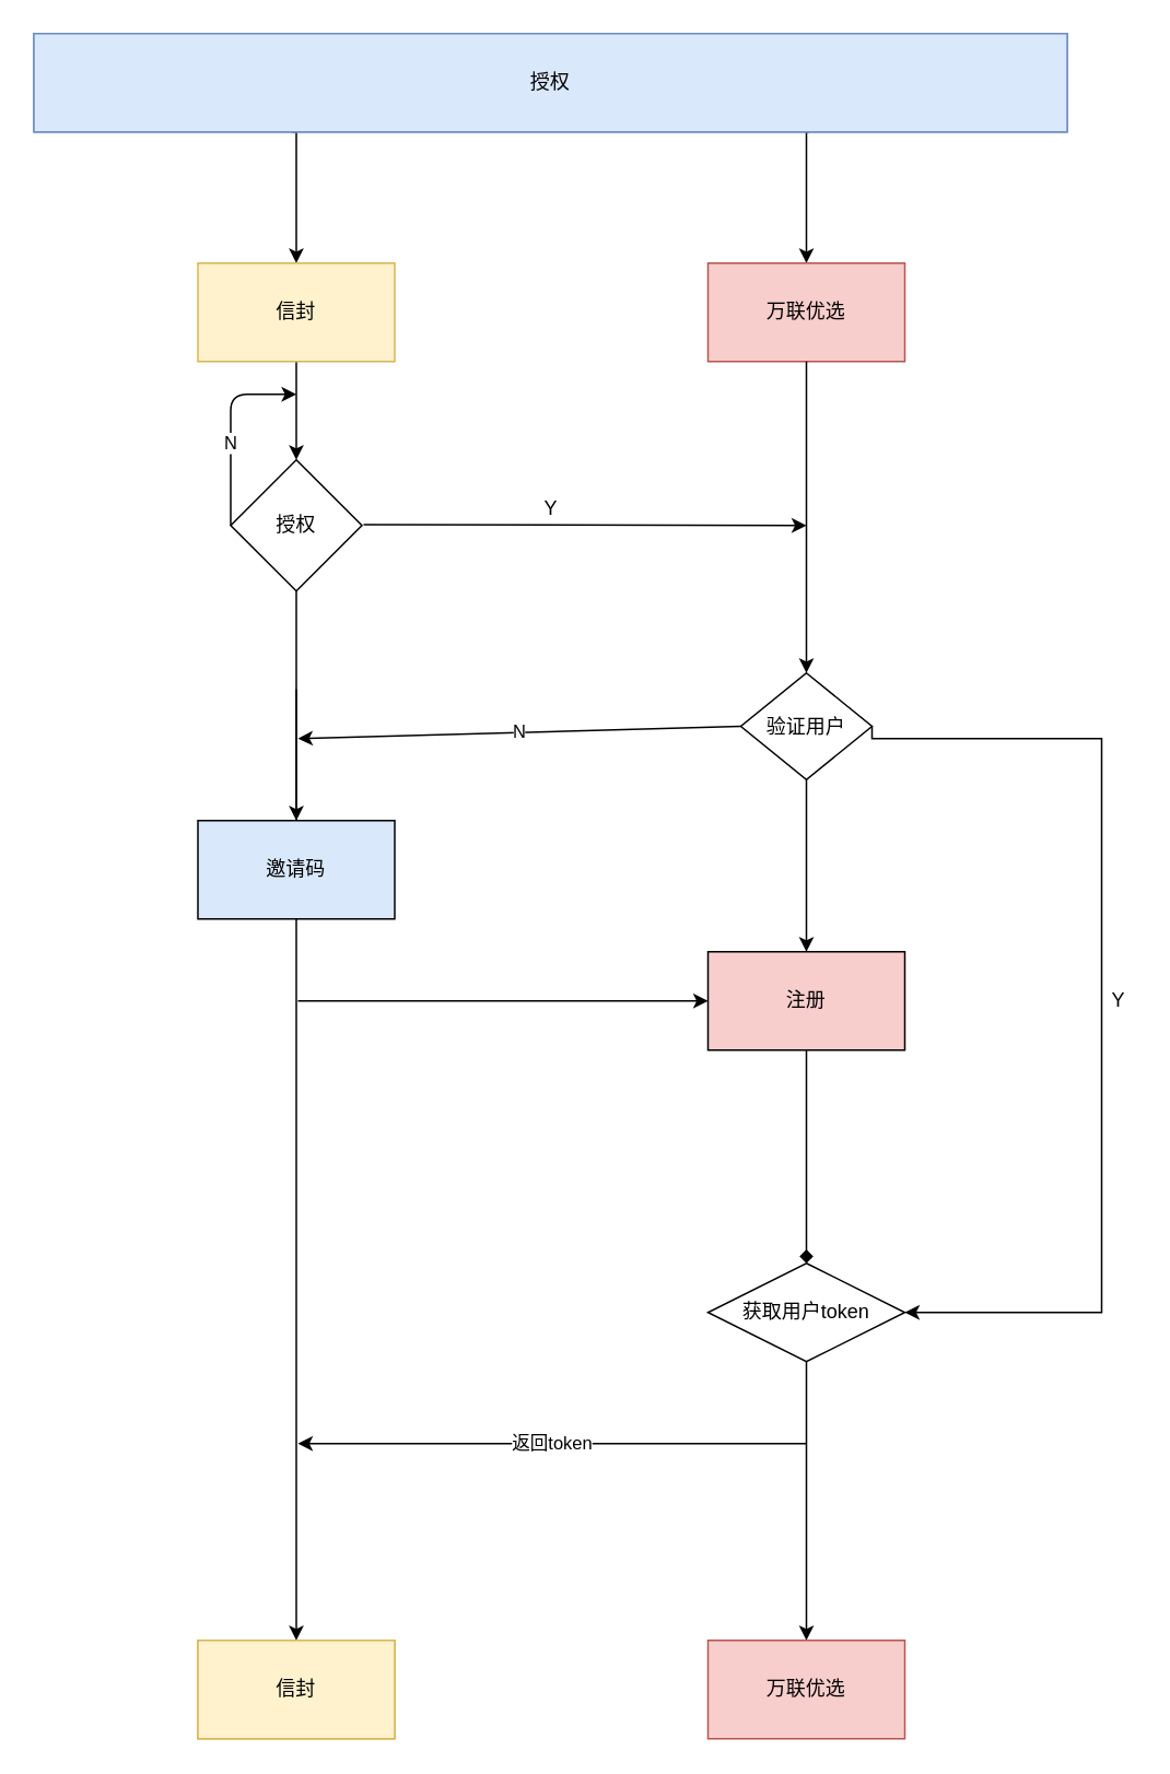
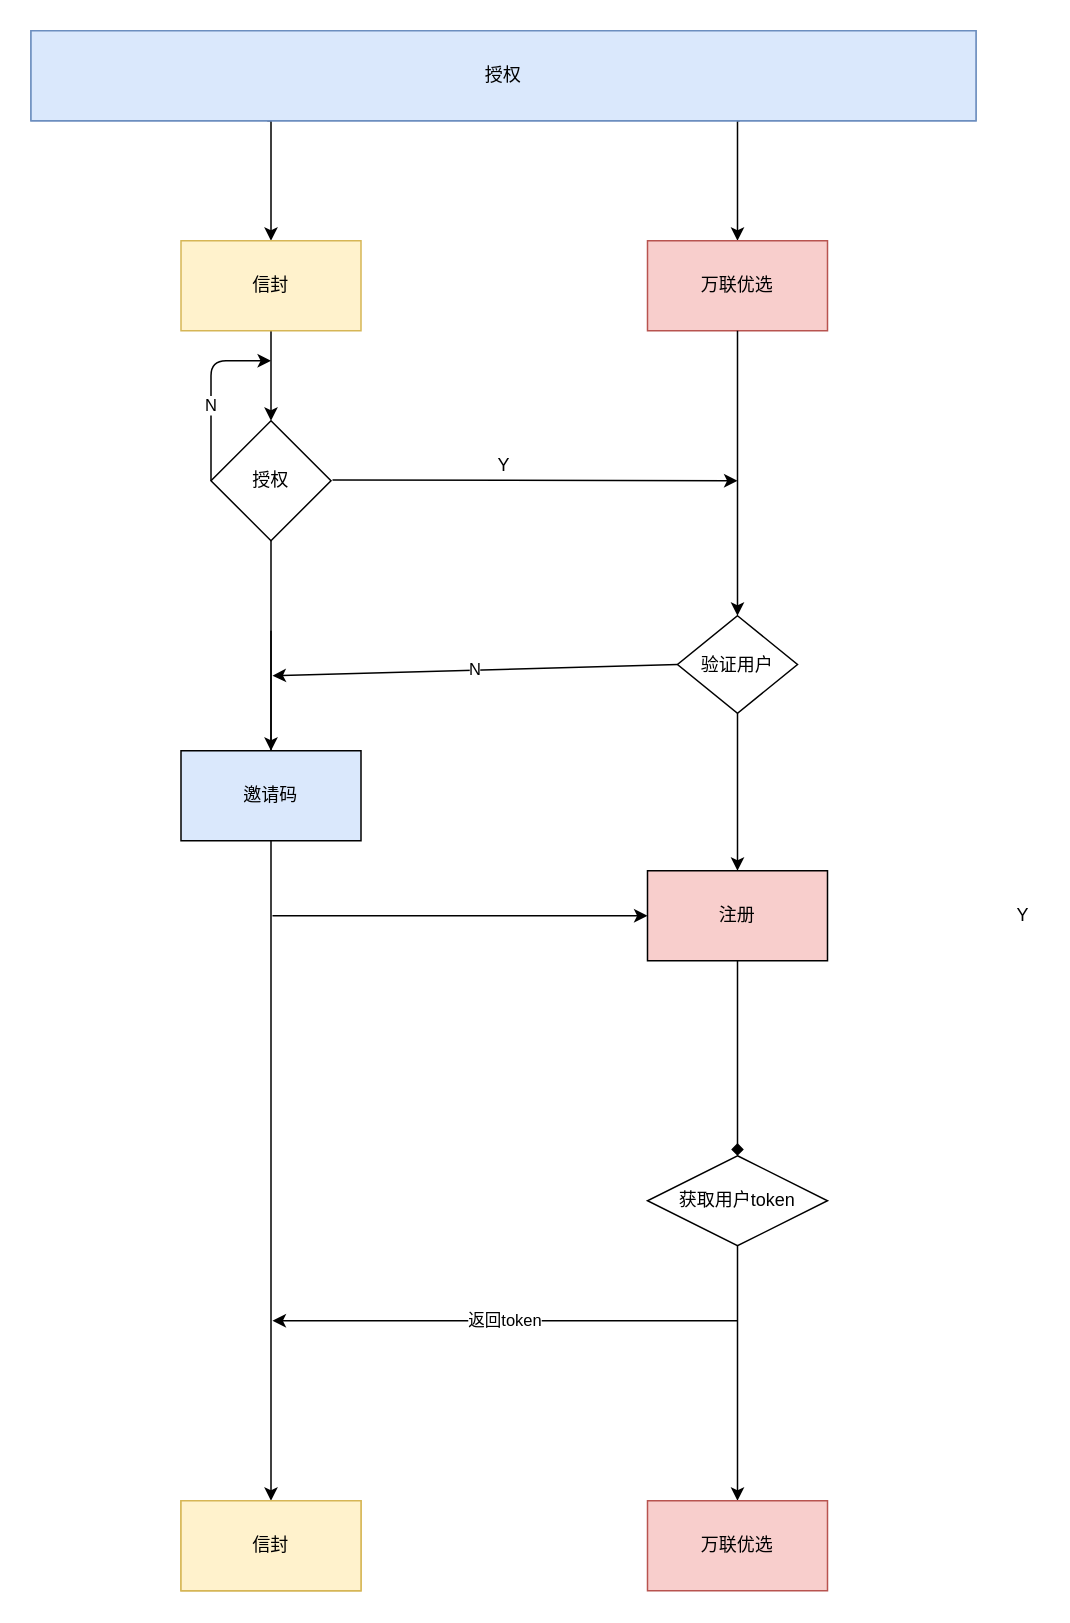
  <mxCell id="0" />
  <mxCell id="1" parent="0" />
  <mxCell id="2" style="edgeStyle=orthogonalEdgeStyle;rounded=0;orthogonalLoop=1;jettySize=auto;html=1;" edge="1" parent="1" source="20"><mxGeometry relative="1" as="geometry"><mxPoint x="180" y="520" as="targetPoint" /><Array as="points"><mxPoint x="180" y="420" /><mxPoint x="180" y="420" /></Array></mxGeometry></mxCell>
  <mxCell id="3" value="授权" style="rhombus;whiteSpace=wrap;html=1;" vertex="1" parent="1"><mxGeometry x="140" y="280" width="80" height="80" as="geometry" /></mxCell>
  <mxCell id="4" style="edgeStyle=orthogonalEdgeStyle;rounded=0;orthogonalLoop=1;jettySize=auto;html=1;exitX=0.5;exitY=1;exitDx=0;exitDy=0;entryX=0.5;entryY=0;entryDx=0;entryDy=0;" edge="1" parent="1" source="9" target="3"><mxGeometry relative="1" as="geometry" /></mxCell>
  <mxCell id="5" style="edgeStyle=orthogonalEdgeStyle;rounded=0;orthogonalLoop=1;jettySize=auto;html=1;exitX=0.75;exitY=1;exitDx=0;exitDy=0;" edge="1" parent="1" source="7" target="10"><mxGeometry relative="1" as="geometry"><Array as="points"><mxPoint x="491" y="80" /></Array></mxGeometry></mxCell>
  <mxCell id="6" style="edgeStyle=orthogonalEdgeStyle;rounded=0;orthogonalLoop=1;jettySize=auto;html=1;exitX=0.25;exitY=1;exitDx=0;exitDy=0;entryX=0.5;entryY=0;entryDx=0;entryDy=0;" edge="1" parent="1" source="7" target="9"><mxGeometry relative="1" as="geometry"><Array as="points"><mxPoint x="180" y="80" /></Array></mxGeometry></mxCell>
  <mxCell id="7" value="授权" style="rounded=0;whiteSpace=wrap;html=1;fillColor=#dae8fc;strokeColor=#6c8ebf;" vertex="1" parent="1"><mxGeometry x="20" y="20" width="630" height="60" as="geometry" /></mxCell>
  <mxCell id="8" value="" style="group" vertex="1" connectable="0" parent="1"><mxGeometry x="20" y="20" width="630" height="200" as="geometry" /></mxCell>
  <mxCell id="9" value="信封" style="rounded=0;whiteSpace=wrap;html=1;fillColor=#fff2cc;strokeColor=#d6b656;" vertex="1" parent="8"><mxGeometry x="100" y="140" width="120" height="60" as="geometry" /></mxCell>
  <mxCell id="10" value="万联优选" style="whiteSpace=wrap;html=1;fillColor=#f8cecc;strokeColor=#b85450;" vertex="1" parent="8"><mxGeometry x="411" y="140" width="120" height="60" as="geometry" /></mxCell>
  <mxCell id="11" value="授权" style="rounded=0;whiteSpace=wrap;html=1;fillColor=#dae8fc;strokeColor=#6c8ebf;" vertex="1" parent="8"><mxGeometry width="630" height="60" as="geometry" /></mxCell>
  <mxCell id="12" value="N" style="endArrow=classic;html=1;exitX=0;exitY=0.5;exitDx=0;exitDy=0;" edge="1" parent="1" source="3"><mxGeometry x="-0.167" relative="1" as="geometry"><mxPoint x="281" y="410" as="sourcePoint" /><mxPoint x="180" y="240" as="targetPoint" /><Array as="points"><mxPoint x="140" y="240" /></Array><mxPoint as="offset" /></mxGeometry></mxCell>
  <mxCell id="13" style="edgeStyle=orthogonalEdgeStyle;rounded=0;orthogonalLoop=1;jettySize=auto;html=1;exitX=0.5;exitY=1;exitDx=0;exitDy=0;entryX=0.5;entryY=0;entryDx=0;entryDy=0;" edge="1" parent="1" source="10" target="16"><mxGeometry relative="1" as="geometry"><mxPoint x="491" y="400" as="targetPoint" /></mxGeometry></mxCell>
  <mxCell id="14" style="edgeStyle=orthogonalEdgeStyle;rounded=0;orthogonalLoop=1;jettySize=auto;html=1;exitX=0.5;exitY=1;exitDx=0;exitDy=0;" edge="1" parent="1" source="16"><mxGeometry relative="1" as="geometry"><mxPoint x="491" y="580" as="targetPoint" /></mxGeometry></mxCell>
- <mxCell id="15" style="edgeStyle=orthogonalEdgeStyle;rounded=0;orthogonalLoop=1;jettySize=auto;html=1;exitX=1;exitY=0.5;exitDx=0;exitDy=0;entryX=1;entryY=0.5;entryDx=0;entryDy=0;" edge="1" parent="1" source="16" target="27"><mxGeometry relative="1" as="geometry"><mxPoint x="681" y="760" as="targetPoint" /><Array as="points"><mxPoint x="671" y="450" /><mxPoint x="671" y="800" /></Array></mxGeometry></mxCell>
  <mxCell id="16" value="验证用户" style="rhombus;whiteSpace=wrap;html=1;" vertex="1" parent="1"><mxGeometry x="451" y="410" width="80" height="65" as="geometry" /></mxCell>
  <mxCell id="17" value="Y" style="text;html=1;align=center;verticalAlign=middle;resizable=0;points=[];autosize=1;" vertex="1" parent="1"><mxGeometry x="325" y="300" width="20" height="20" as="geometry" /></mxCell>
  <mxCell id="18" value="" style="endArrow=classic;html=1;" edge="1" parent="1"><mxGeometry relative="1" as="geometry"><mxPoint x="221" y="319.5" as="sourcePoint" /><mxPoint x="491" y="320" as="targetPoint" /></mxGeometry></mxCell>
  <mxCell id="19" style="edgeStyle=orthogonalEdgeStyle;rounded=0;orthogonalLoop=1;jettySize=auto;html=1;" edge="1" parent="1" source="20"><mxGeometry relative="1" as="geometry"><mxPoint x="180" y="1000" as="targetPoint" /><Array as="points"><mxPoint x="180" y="640" /><mxPoint x="180" y="640" /></Array></mxGeometry></mxCell>
  <mxCell id="20" value="邀请码" style="rounded=0;whiteSpace=wrap;html=1;fillColor=#dae8fc;" vertex="1" parent="1"><mxGeometry x="120" y="500" width="120" height="60" as="geometry" /></mxCell>
  <mxCell id="21" style="edgeStyle=orthogonalEdgeStyle;rounded=0;orthogonalLoop=1;jettySize=auto;html=1;" edge="1" parent="1" source="3" target="20"><mxGeometry relative="1" as="geometry"><mxPoint x="180" y="520" as="targetPoint" /><mxPoint x="180" y="360" as="sourcePoint" /><Array as="points" /></mxGeometry></mxCell>
  <mxCell id="22" value="N" style="endArrow=classic;html=1;exitX=0;exitY=0.5;exitDx=0;exitDy=0;" edge="1" parent="1" source="16"><mxGeometry relative="1" as="geometry"><mxPoint x="392" y="440" as="sourcePoint" /><mxPoint x="181" y="450" as="targetPoint" /><Array as="points" /></mxGeometry></mxCell>
  <mxCell id="23" style="edgeStyle=orthogonalEdgeStyle;rounded=0;orthogonalLoop=1;jettySize=auto;html=1;exitX=0.5;exitY=1;exitDx=0;exitDy=0;entryX=0.5;entryY=0;entryDx=0;entryDy=0;endArrow=diamond;" edge="1" parent="1" source="24" target="27"><mxGeometry relative="1" as="geometry"><mxPoint x="491" y="710" as="targetPoint" /></mxGeometry></mxCell>
  <mxCell id="24" value="注册" style="rounded=0;whiteSpace=wrap;html=1;fillColor=#f8cecc;" vertex="1" parent="1"><mxGeometry x="431" y="580" width="120" height="60" as="geometry" /></mxCell>
  <mxCell id="25" value="" style="endArrow=classic;html=1;entryX=0;entryY=0.5;entryDx=0;entryDy=0;" edge="1" parent="1" target="24"><mxGeometry width="50" height="50" relative="1" as="geometry"><mxPoint x="181" y="610" as="sourcePoint" /><mxPoint x="361" y="490" as="targetPoint" /></mxGeometry></mxCell>
  <mxCell id="26" style="edgeStyle=orthogonalEdgeStyle;rounded=0;orthogonalLoop=1;jettySize=auto;html=1;exitX=0.5;exitY=1;exitDx=0;exitDy=0;" edge="1" parent="1" source="27"><mxGeometry relative="1" as="geometry"><mxPoint x="491" y="1000" as="targetPoint" /></mxGeometry></mxCell>
  <mxCell id="27" value="获取用户token" style="rhombus;whiteSpace=wrap;html=1;" vertex="1" parent="1"><mxGeometry x="431" y="770" width="120" height="60" as="geometry" /></mxCell>
  <mxCell id="28" value="Y" style="text;html=1;align=center;verticalAlign=middle;resizable=0;points=[];autosize=1;" vertex="1" parent="1"><mxGeometry x="671" y="600" width="20" height="20" as="geometry" /></mxCell>
  <mxCell id="29" value="返回token" style="endArrow=classic;html=1;" edge="1" parent="1"><mxGeometry relative="1" as="geometry"><mxPoint x="491" y="880" as="sourcePoint" /><mxPoint x="181" y="880" as="targetPoint" /></mxGeometry></mxCell>
  <mxCell id="30" value="&lt;span&gt;信封&lt;/span&gt;" style="rounded=0;whiteSpace=wrap;html=1;fillColor=#fff2cc;strokeColor=#d6b656;" vertex="1" parent="1"><mxGeometry x="120" y="1000" width="120" height="60" as="geometry" /></mxCell>
  <mxCell id="31" value="" style="group" vertex="1" connectable="0" parent="1"><mxGeometry x="120" y="1000" width="431" height="60" as="geometry" /></mxCell>
  <mxCell id="32" value="万联优选" style="rounded=0;whiteSpace=wrap;html=1;fillColor=#f8cecc;strokeColor=#b85450;" vertex="1" parent="31"><mxGeometry x="311" width="120" height="60" as="geometry" /></mxCell>
  <mxCell id="33" value="&lt;span&gt;信封&lt;/span&gt;" style="rounded=0;whiteSpace=wrap;html=1;fillColor=#fff2cc;strokeColor=#d6b656;" vertex="1" parent="31"><mxGeometry width="120" height="60" as="geometry" /></mxCell>
